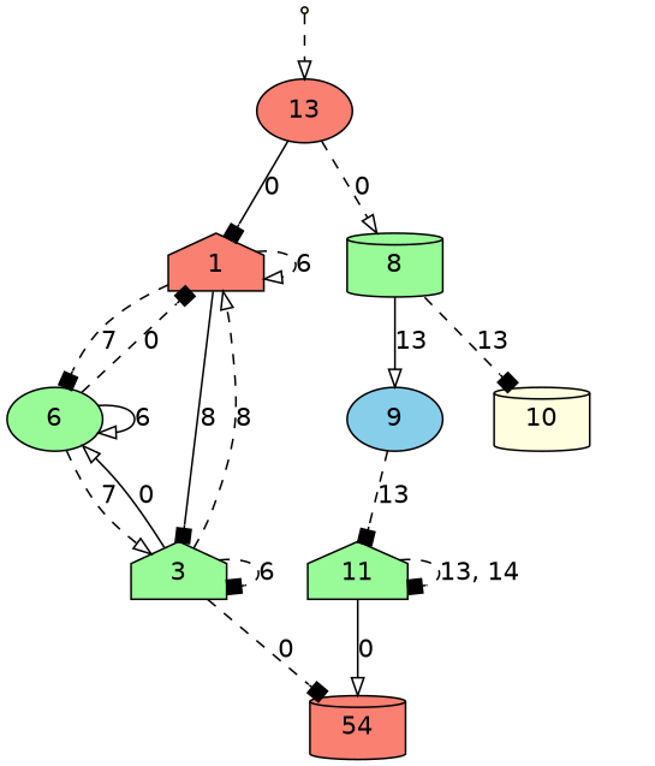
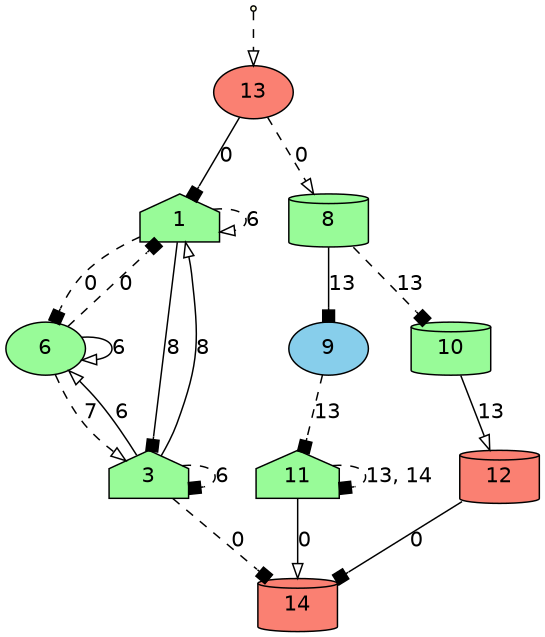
  digraph {
    fontname="DejaVu Sans"
    rankdir=TB
    node [fillcolor=salmon fontname="DejaVu Sans" shape=cylinder style=filled]
    edge [arrowhead=box fontname="DejaVu Sans" style=dashed]
    inic [fillcolor=lightyellow shape=point]
    13 [shape=ellipse]
-   1 [shape=house]
+   1 [fillcolor=palegreen shape=house]
    8 [fillcolor=palegreen]
    n5 [fillcolor=palegreen label=6 shape=ellipse]
    3 [fillcolor=palegreen shape=house]
    9 [fillcolor=skyblue shape=ellipse]
-   10 [fillcolor=lightyellow]
-   14 [label=54]
+   10 [fillcolor=palegreen]
+   14
    11 [fillcolor=palegreen shape=house]
+   12
    inic -> 13 [arrowhead=onormal]
    13 -> 1 [label=0 style=solid]
    13 -> 8 [arrowhead=onormal label=0]
    1 -> 1 [arrowhead=onormal label=6]
-   1 -> n5 [label=7]
+   1 -> n5 [label=0]
    1 -> 3 [label=8 style=solid]
-   8 -> 9 [arrowhead=onormal label=13 style=solid]
+   8 -> 9 [label=13 style=solid]
    8 -> 10 [label=13]
    n5 -> 1 [label=0]
    n5 -> n5 [arrowhead=onormal label=6 style=solid]
    n5 -> 3 [arrowhead=onormal label=7]
-   3 -> 1 [arrowhead=onormal label=8]
-   3 -> n5 [arrowhead=onormal label=0 style=solid]
+   3 -> 1 [arrowhead=onormal label=8 style=solid]
+   3 -> n5 [arrowhead=onormal label=6 style=solid]
    3 -> 3 [label=6]
    3 -> 14 [label=0]
    9 -> 11 [label=13]
+   10 -> 12 [arrowhead=onormal label=13 style=solid]
    11 -> 14 [arrowhead=onormal label=0 style=solid]
    11 -> 11 [label="13, 14"]
+   12 -> 14 [label=0 style=solid]
  }
